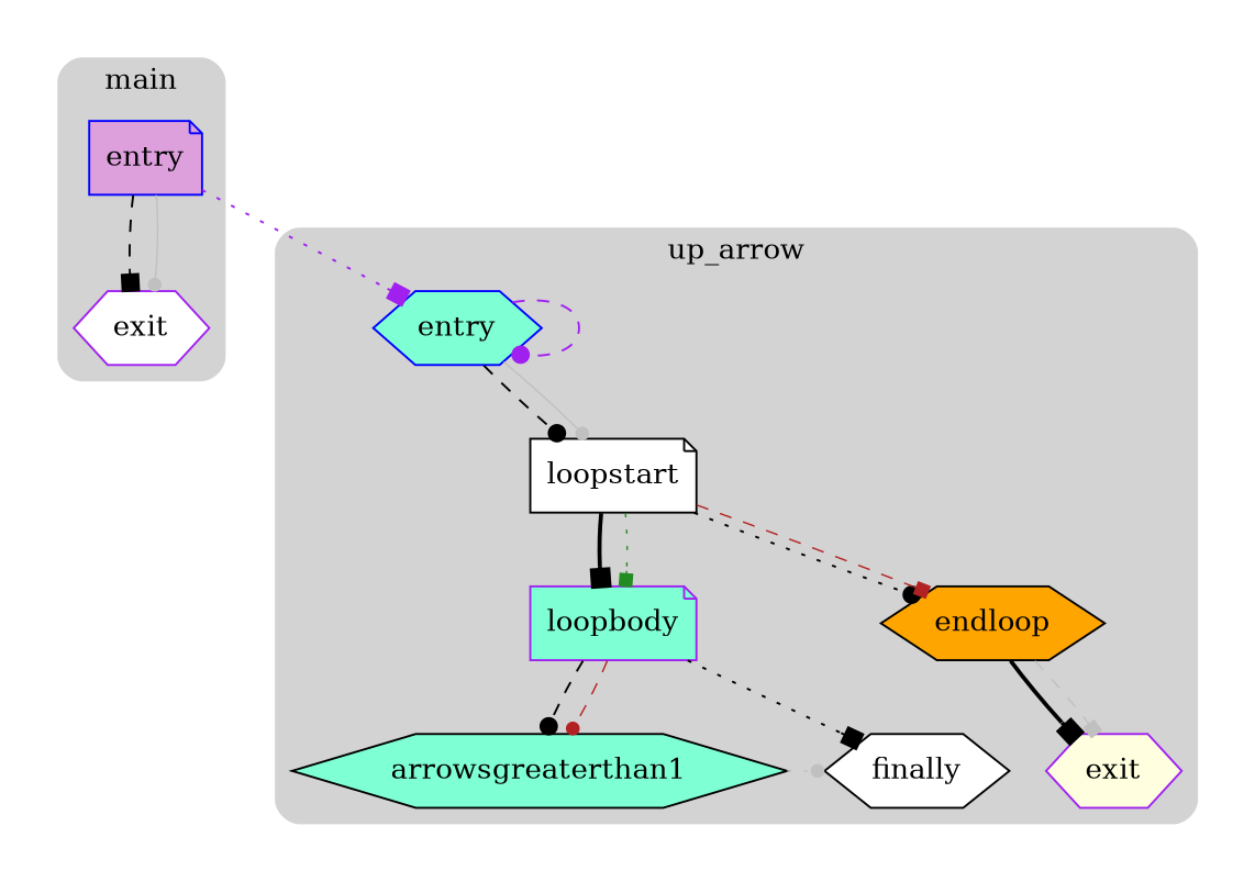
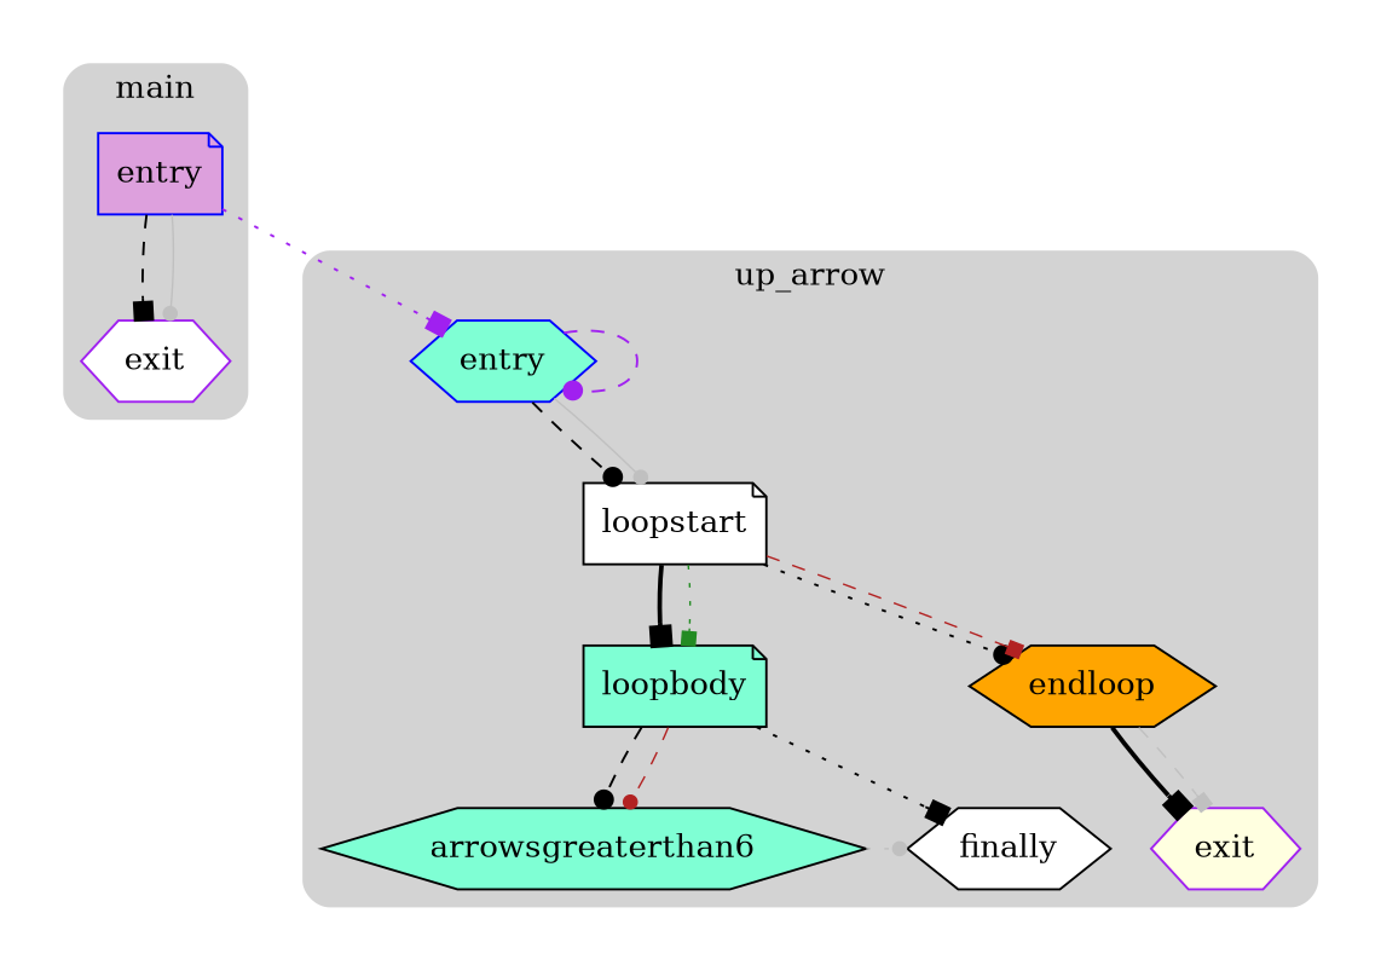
  digraph {
    compound=true
    node [fillcolor=white shape=hexagon style=filled]
    edge [arrowhead=box color=black style=dashed]
    n1 [color=blue fillcolor=plum label=entry rank=source shape=note]
    n2 [color=purple label=exit rank=sink]
    n3 [color=blue fillcolor=aquamarine label=entry rank=source]
    n4 [label=loopstart shape=note]
-   n5 [fillcolor=aquamarine label=loopbody shape=note color=purple]
+   n5 [fillcolor=aquamarine label=loopbody shape=note]
    n6 [fillcolor=orange label=endloop]
-   n7 [fillcolor=aquamarine label=arrowsgreaterthan1]
+   n7 [fillcolor=aquamarine label=arrowsgreaterthan6]
    n8 [label=finally]
    n9 [color=purple fillcolor=lightyellow label=exit rank=sink]
    subgraph cluster_1 {
      peripheries=0
      subgraph cluster_2 {
        peripheries=0
        subgraph cluster_3 {
          bgcolor=lightgray
          color=darkgray
          label=main
          peripheries=0
          style=rounded
          n1
          n2
        }
      }
      subgraph cluster_4 {
        peripheries=0
        subgraph cluster_5 {
          bgcolor=lightgray
          color=darkgray
          label=up_arrow
          peripheries=0
          style=rounded
          n3
          n4
          n5
          n6
          n7
          n8
          n9
        }
      }
    }
    n1 -> n2
    n1 -> n2 [arrowhead=dot arrowsize=0.75 color=gray constraint=false penwidth=0.75 style=bold]
    n1 -> n3 [color=purple style=dotted]
    n3 -> n3 [arrowhead=dot color=purple]
    n3 -> n4 [arrowhead=dot]
    n3 -> n4 [arrowhead=dot arrowsize=0.75 color=gray constraint=false penwidth=0.75 style=bold]
    n4 -> n5 [style=bold]
    n4 -> n5 [arrowsize=0.75 color=forestgreen constraint=false penwidth=0.75 style=dotted]
    n4 -> n6 [arrowhead=dot style=dotted]
    n4 -> n6 [arrowsize=0.75 color=firebrick constraint=false penwidth=0.75]
    n5 -> n7 [arrowhead=dot]
    n5 -> n7 [arrowhead=dot arrowsize=0.75 color=firebrick constraint=false penwidth=0.75]
    n5 -> n8 [style=dotted]
    n6 -> n9 [style=bold]
    n6 -> n9 [arrowsize=0.75 color=gray constraint=false penwidth=0.75]
    n7 -> n8 [arrowhead=dot arrowsize=0.75 color=gray constraint=false penwidth=0.75 style=dotted]
  }
